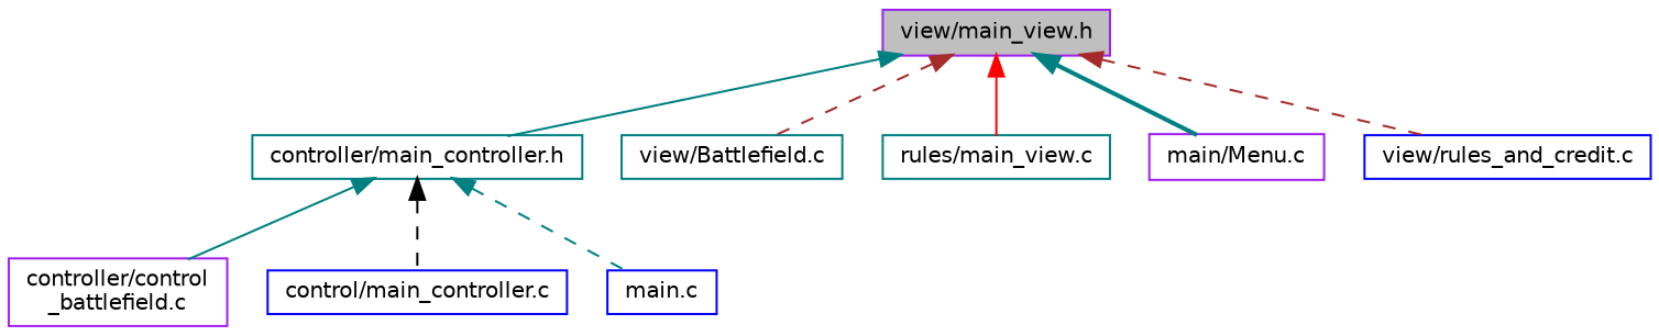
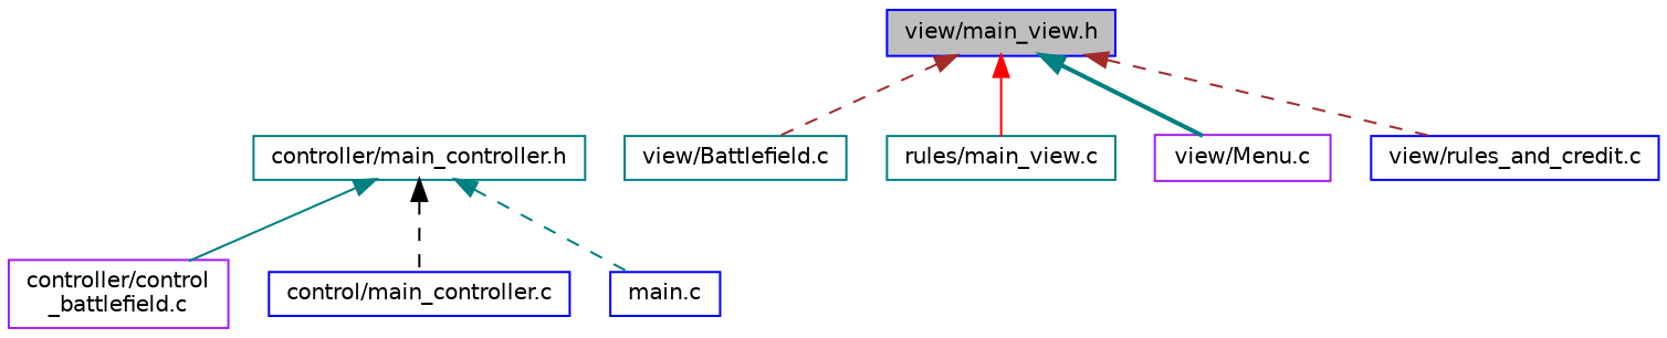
  digraph {
    node [color=blue fillcolor=white fontname=Helvetica fontsize=10 shape=record style=filled]
    edge [color=teal dir=back fontname=Helvetica fontsize=10 labelfontname=Helvetica labelfontsize=10 style=dashed]
-   n1 [color=purple fillcolor=grey75 fontcolor=black height=0.2 label="view/main_view.h" width=0.4]
+   n1 [fillcolor=grey75 fontcolor=black height=0.2 label="view/main_view.h" width=0.4]
    n2 [color=teal height=0.2 label="controller/main_controller.h" width=0.4]
    n3 [color=teal height=0.2 label="view/Battlefield.c" width=0.4]
    n4 [color=teal height=0.2 label="rules/main_view.c" width=0.4]
-   n5 [color=purple height=0.2 label="main/Menu.c" width=0.4]
+   n5 [color=purple height=0.2 label="view/Menu.c" width=0.4]
    n6 [height=0.2 label="view/rules_and_credit.c" width=0.4]
    n7 [color=purple height=0.2 label="controller/control\l_battlefield.c" width=0.4]
    n8 [height=0.2 label="control/main_controller.c" width=0.4]
    n9 [height=0.2 label="main.c" width=0.4]
-   n1 -> n2 [style=solid]
    n1 -> n3 [color=brown]
    n1 -> n4 [color=red style=solid]
    n1 -> n5 [style=bold]
    n1 -> n6 [color=brown]
    n2 -> n7 [style=solid]
    n2 -> n8 [color=black]
    n2 -> n9
  }
